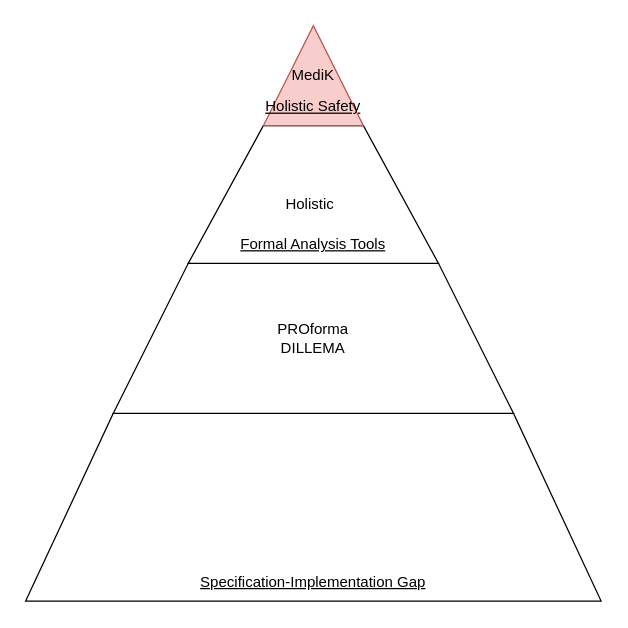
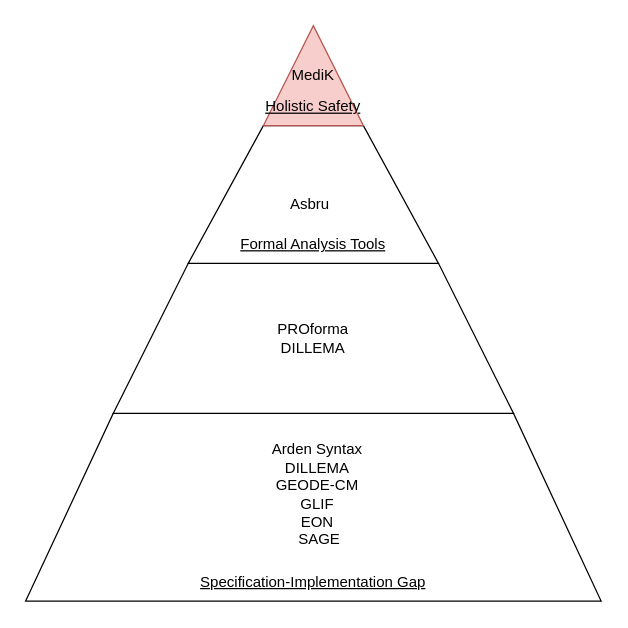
  <mxCell id="0" />
  <mxCell id="1" parent="0" />
  <mxCell id="2" value="" style="shape=trapezoid;perimeter=trapezoidPerimeter;whiteSpace=wrap;html=1;fixedSize=1;size=70;" parent="1" vertex="1"><mxGeometry x="20" y="330" width="460" height="150" as="geometry" /></mxCell>
  <mxCell id="3" value="" style="shape=trapezoid;perimeter=trapezoidPerimeter;whiteSpace=wrap;html=1;fixedSize=1;size=60;" parent="1" vertex="1"><mxGeometry x="90" y="210" width="320" height="120" as="geometry" /></mxCell>
  <mxCell id="4" value="" style="shape=trapezoid;perimeter=trapezoidPerimeter;whiteSpace=wrap;html=1;fixedSize=1;size=60;" parent="1" vertex="1"><mxGeometry x="150" y="100" width="200" height="110" as="geometry" /></mxCell>
  <mxCell id="5" value="MediK" style="shape=trapezoid;perimeter=trapezoidPerimeter;whiteSpace=wrap;html=1;fixedSize=1;size=60;fillColor=#f8cecc;strokeColor=#b85450;" parent="1" vertex="1"><mxGeometry x="210" y="20" width="80" height="80" as="geometry" /></mxCell>
  <mxCell id="6" value="&lt;u&gt;Specification-Implementation Gap&lt;/u&gt;" style="text;html=1;align=center;verticalAlign=middle;whiteSpace=wrap;rounded=0;" parent="1" vertex="1"><mxGeometry x="40" y="450" width="420" height="30" as="geometry" /></mxCell>
+ <mxCell id="7" value="&lt;div align=&quot;center&quot;&gt;Arden Syntax&amp;nbsp;&lt;/div&gt;&lt;div align=&quot;center&quot;&gt;DILLEMA&amp;nbsp;&lt;/div&gt;&lt;div align=&quot;center&quot;&gt;GEODE-CM&amp;nbsp;&lt;/div&gt;&lt;div align=&quot;center&quot;&gt;GLIF&amp;nbsp;&lt;/div&gt;&lt;div align=&quot;center&quot;&gt;EON&amp;nbsp;&lt;/div&gt;&lt;div align=&quot;center&quot;&gt;SAGE&lt;/div&gt;" style="text;html=1;align=center;verticalAlign=middle;whiteSpace=wrap;rounded=0;" parent="1" vertex="1"><mxGeometry x="185" y="340" width="140" height="110" as="geometry" /></mxCell>
  <mxCell id="8" value="&lt;div&gt;PROforma&lt;/div&gt;&lt;div&gt;DILLEMA&lt;/div&gt;" style="text;html=1;align=center;verticalAlign=middle;whiteSpace=wrap;rounded=0;" parent="1" vertex="1"><mxGeometry x="180" y="250" width="140" height="40" as="geometry" /></mxCell>
  <mxCell id="9" value="&lt;u&gt;Formal Analysis Tools&lt;br&gt;&lt;/u&gt;" style="text;html=1;align=center;verticalAlign=middle;whiteSpace=wrap;rounded=0;" parent="1" vertex="1"><mxGeometry x="110" y="180" width="280" height="30" as="geometry" /></mxCell>
- <mxCell id="10" value="&lt;div&gt;Holistic&lt;br&gt;&lt;/div&gt;&lt;div&gt;&lt;br&gt;&lt;/div&gt;" style="text;html=1;align=center;verticalAlign=middle;whiteSpace=wrap;rounded=0;" parent="1" vertex="1"><mxGeometry x="185" y="150" width="125" height="40" as="geometry" /></mxCell>
+ <mxCell id="10" value="&lt;div&gt;Asbru&lt;br&gt;&lt;/div&gt;&lt;div&gt;&lt;br&gt;&lt;/div&gt;" style="text;html=1;align=center;verticalAlign=middle;whiteSpace=wrap;rounded=0;" parent="1" vertex="1"><mxGeometry x="185" y="150" width="125" height="40" as="geometry" /></mxCell>
  <mxCell id="11" value="&lt;u&gt;Holistic Safety&lt;br&gt;&lt;/u&gt;" style="text;html=1;align=center;verticalAlign=middle;whiteSpace=wrap;rounded=0;" parent="1" vertex="1"><mxGeometry x="210" y="80" width="80" height="10" as="geometry" /></mxCell>
